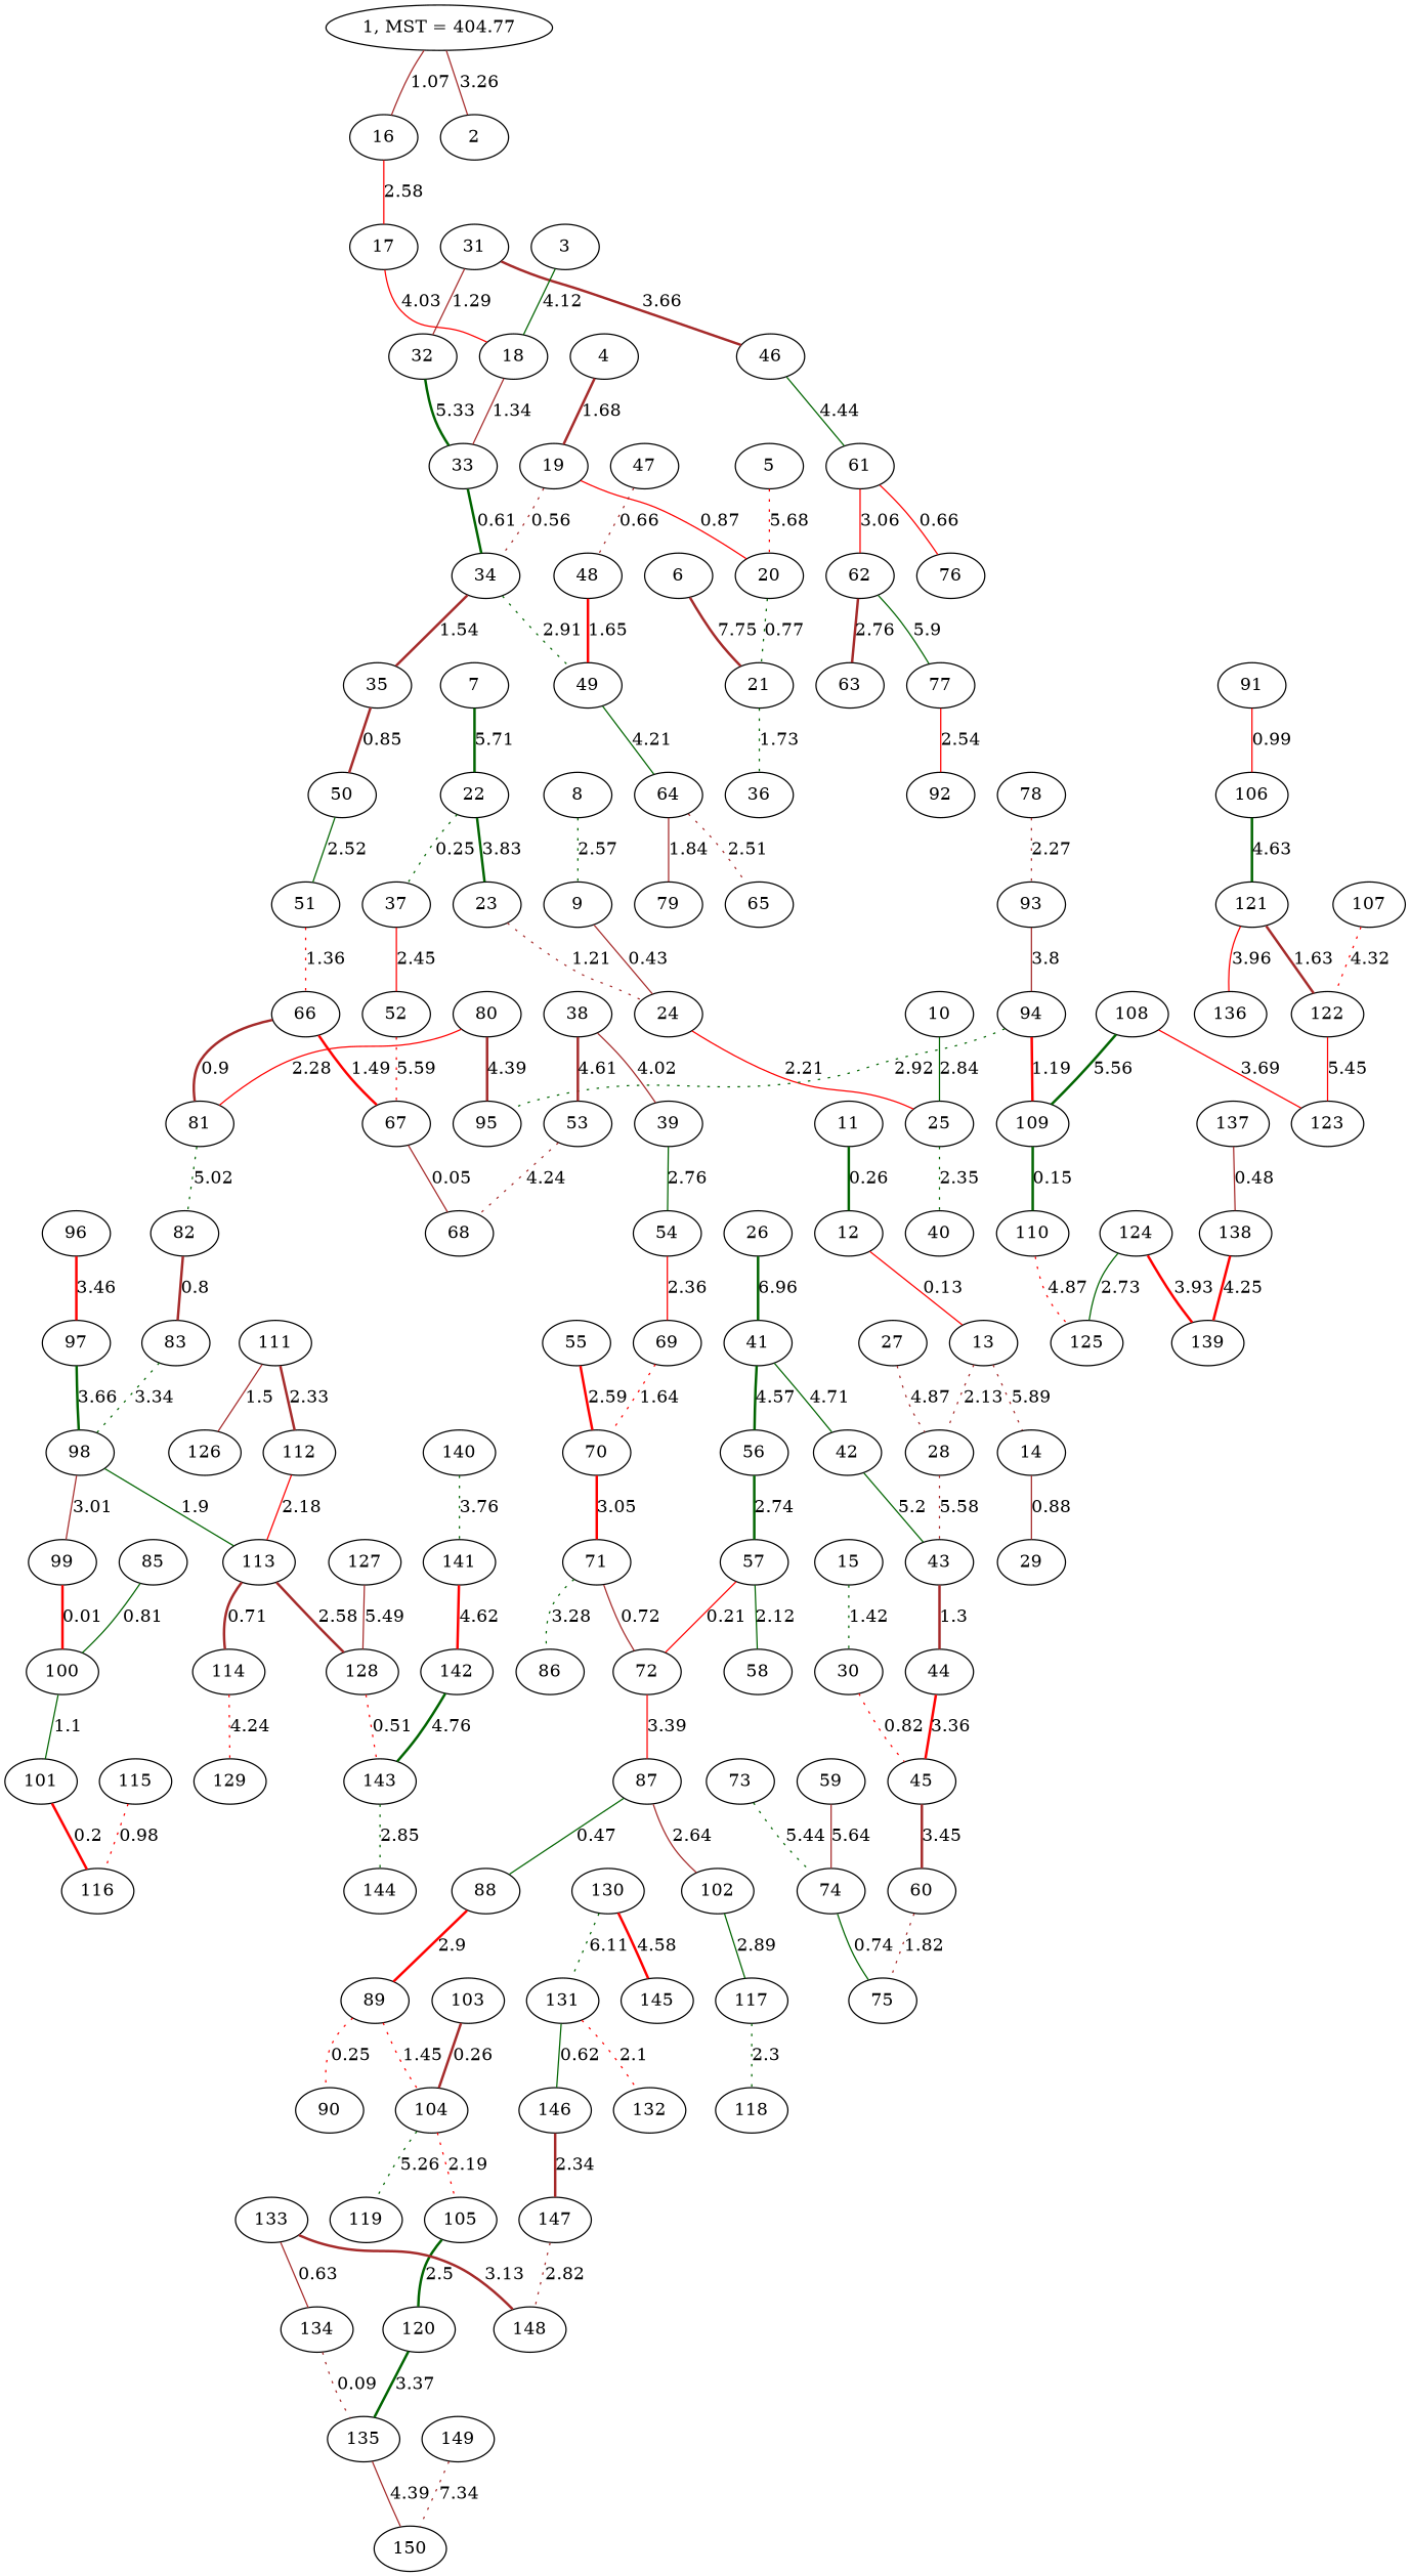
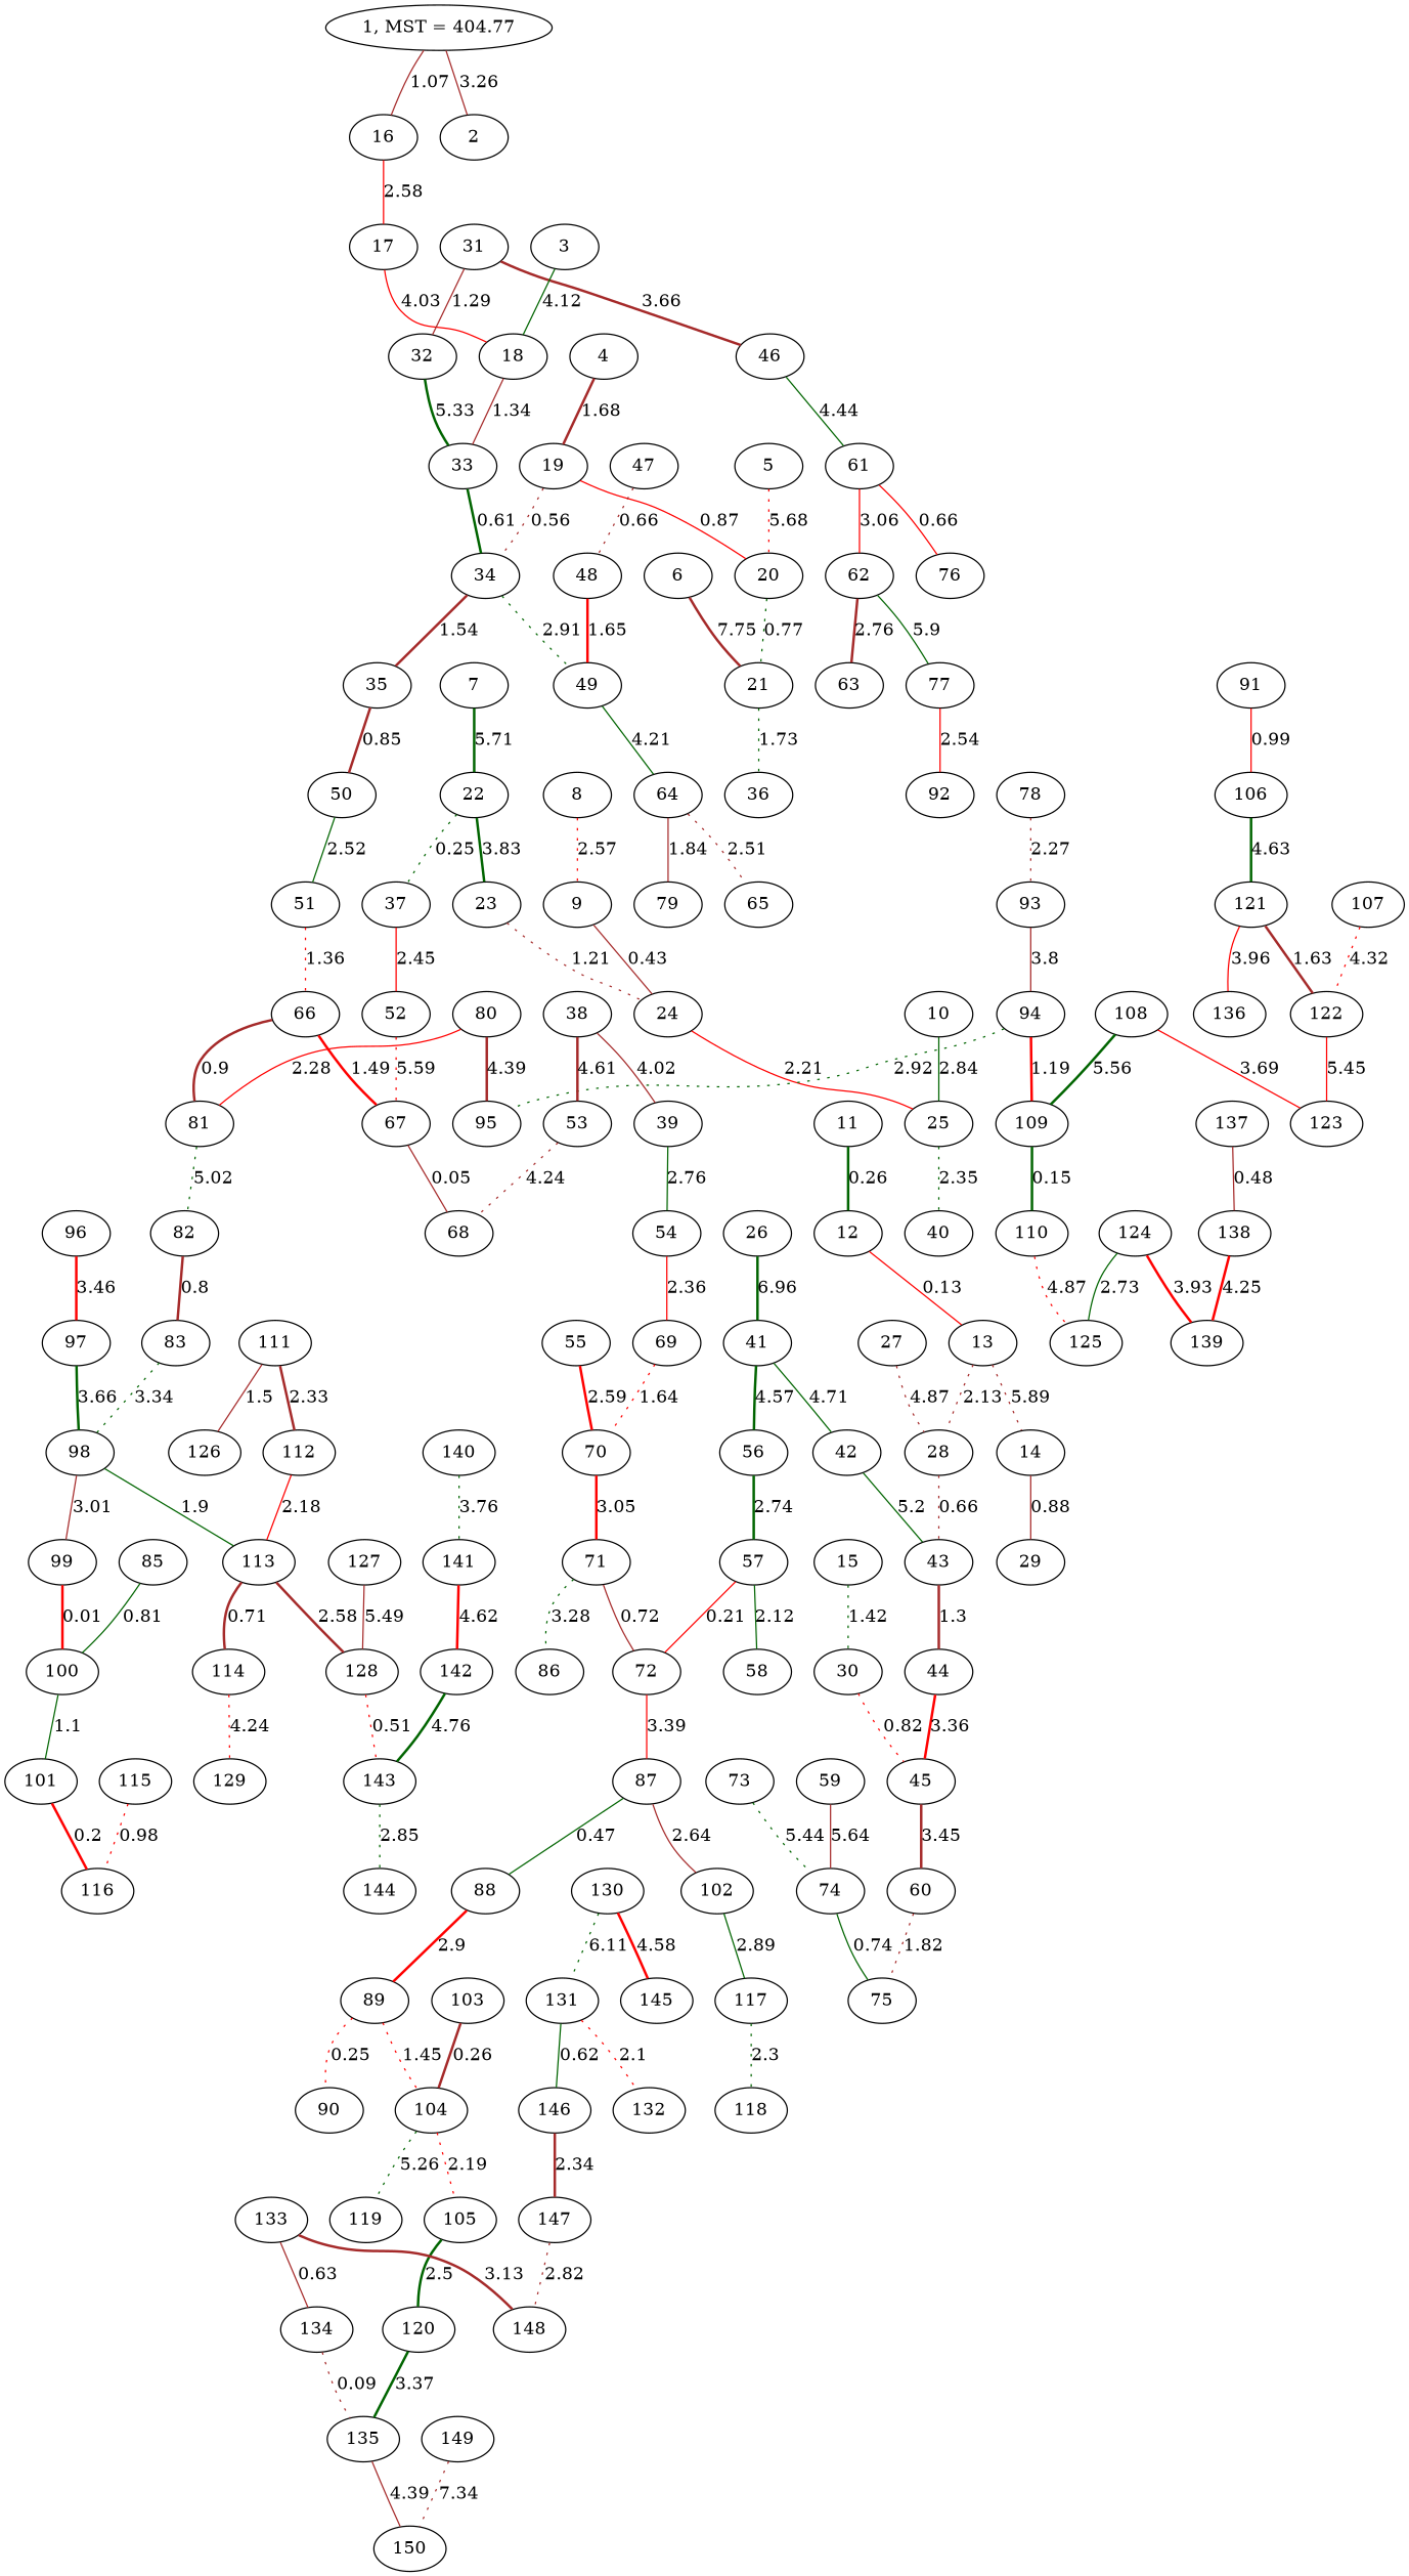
  graph {
    fontname="DejaVu Serif"
    node [fontname="DejaVu Serif"]
    edge [color=brown fontname="DejaVu Serif" style=solid]
    99
    100
    101
    116
    67
    68
    134
    135
    150
    12
    13
    14
    28
    29
    43
    109
    110
    125
    57
    72
    58
    87
    88
    102
    89
    90
    104
    105
    119
    22
    37
    23
    52
    24
    103
    120
    11
    9
    25
    40
    117
    137
    138
    139
    128
    143
    144
    19
    34
    20
    35
    49
    21
    50
    64
    33
    131
    146
    132
    147
    148
    133
    61
    76
    62
    77
    63
    47
    48
    113
    114
    129
    71
    86
    74
    75
    36
    82
    83
    98
    85
    30
    45
    60
    51
    66
    81
    115
    91
    106
    121
    122
    136
    n94 [label="1, MST = 404.77"]
    16
    2
    17
    18
    94
    95
    31
    32
    46
    44
    15
    111
    126
    112
    123
    79
    65
    69
    70
    4
    78
    93
    80
    118
    54
    92
    8
    55
    124
    56
    39
    10
    96
    97
    108
    140
    141
    142
    38
    53
    3
    107
    41
    42
    130
    145
    27
    73
    127
    59
    5
    7
    26
    149
    6
    99 -- 100 [color=red label=0.01 style=bold]
    100 -- 101 [color=darkgreen label=1.1]
    101 -- 116 [color=red label=0.2 style=bold]
    67 -- 68 [label=0.05]
    134 -- 135 [label=0.09 style=dotted]
    135 -- 150 [label=4.39]
    12 -- 13 [color=red label=0.13]
    13 -- 14 [label=5.89 style=dotted]
    13 -- 28 [label=2.13 style=dotted]
    14 -- 29 [label=0.88]
-   28 -- 43 [label=5.58 style=dotted]
+   28 -- 43 [label=0.66 style=dotted]
    43 -- 44 [label=1.3 style=bold]
    109 -- 110 [color=darkgreen label=0.15 style=bold]
    110 -- 125 [color=red label=4.87 style=dotted]
    57 -- 72 [color=red label=0.21]
    57 -- 58 [color=darkgreen label=2.12]
    72 -- 87 [color=red label=3.39]
    87 -- 88 [color=darkgreen label=0.47]
    87 -- 102 [label=2.64]
    88 -- 89 [color=red label=2.9 style=bold]
    102 -- 117 [color=darkgreen label=2.89]
    89 -- 90 [color=red label=0.25 style=dotted]
    89 -- 104 [color=red label=1.45 style=dotted]
    104 -- 105 [color=red label=2.19 style=dotted]
    104 -- 119 [color=darkgreen label=5.26 style=dotted]
    105 -- 120 [color=darkgreen label=2.5 style=bold]
    22 -- 37 [color=darkgreen label=0.25 style=dotted]
    22 -- 23 [color=darkgreen label=3.83 style=bold]
    37 -- 52 [color=red label=2.45]
    23 -- 24 [label=1.21 style=dotted]
    52 -- 67 [color=red label=5.59 style=dotted]
    24 -- 25 [color=red label=2.21]
    103 -- 104 [label=0.26 style=bold]
    120 -- 135 [color=darkgreen label=3.37 style=bold]
    11 -- 12 [color=darkgreen label=0.26 style=bold]
    9 -- 24 [label=0.43]
    25 -- 40 [color=darkgreen label=2.35 style=dotted]
    117 -- 118 [color=darkgreen label=2.3 style=dotted]
    137 -- 138 [label=0.48]
    138 -- 139 [color=red label=4.25 style=bold]
    128 -- 143 [color=red label=0.51 style=dotted]
    143 -- 144 [color=darkgreen label=2.85 style=dotted]
    19 -- 34 [label=0.56 style=dotted]
    19 -- 20 [color=red label=0.87]
    34 -- 35 [label=1.54 style=bold]
    34 -- 49 [color=darkgreen label=2.91 style=dotted]
    20 -- 21 [color=darkgreen label=0.77 style=dotted]
    35 -- 50 [label=0.85 style=bold]
    49 -- 64 [color=darkgreen label=4.21]
    21 -- 36 [color=darkgreen label=1.73 style=dotted]
    50 -- 51 [color=darkgreen label=2.52]
    64 -- 79 [label=1.84]
    64 -- 65 [label=2.51 style=dotted]
    33 -- 34 [color=darkgreen label=0.61 style=bold]
    131 -- 146 [color=darkgreen label=0.62]
    131 -- 132 [color=red label=2.1 style=dotted]
    146 -- 147 [label=2.34 style=bold]
    147 -- 148 [label=2.82 style=dotted]
    133 -- 134 [label=0.63]
    133 -- 148 [label=3.13 style=bold]
    61 -- 76 [color=red label=0.66]
    61 -- 62 [color=red label=3.06]
    62 -- 77 [color=darkgreen label=5.9]
    62 -- 63 [label=2.76 style=bold]
    77 -- 92 [color=red label=2.54]
    47 -- 48 [label=0.66 style=dotted]
    48 -- 49 [color=red label=1.65 style=bold]
    113 -- 128 [label=2.58 style=bold]
    113 -- 114 [label=0.71 style=bold]
    114 -- 129 [color=red label=4.24 style=dotted]
    71 -- 72 [label=0.72]
    71 -- 86 [color=darkgreen label=3.28 style=dotted]
    74 -- 75 [color=darkgreen label=0.74]
    82 -- 83 [label=0.8 style=bold]
    83 -- 98 [color=darkgreen label=3.34 style=dotted]
    98 -- 99 [label=3.01]
    98 -- 113 [color=darkgreen label=1.9]
    85 -- 100 [color=darkgreen label=0.81]
    30 -- 45 [color=red label=0.82 style=dotted]
    45 -- 60 [label=3.45 style=bold]
    60 -- 75 [label=1.82 style=dotted]
    51 -- 66 [color=red label=1.36 style=dotted]
    66 -- 67 [color=red label=1.49 style=bold]
    66 -- 81 [label=0.9 style=bold]
    81 -- 82 [color=darkgreen label=5.02 style=dotted]
    115 -- 116 [color=red label=0.98 style=dotted]
    91 -- 106 [color=red label=0.99]
    106 -- 121 [color=darkgreen label=4.63 style=bold]
    121 -- 122 [label=1.63 style=bold]
    121 -- 136 [color=red label=3.96]
    122 -- 123 [color=red label=5.45]
    n94 -- 16 [label=1.07]
    n94 -- 2 [label=3.26]
    16 -- 17 [color=red label=2.58]
    17 -- 18 [color=red label=4.03]
    18 -- 33 [label=1.34]
    94 -- 109 [color=red label=1.19 style=bold]
    94 -- 95 [color=darkgreen label=2.92 style=dotted]
    31 -- 32 [label=1.29]
    31 -- 46 [label=3.66 style=bold]
    32 -- 33 [color=darkgreen label=5.33 style=bold]
    46 -- 61 [color=darkgreen label=4.44]
    44 -- 45 [color=red label=3.36 style=bold]
    15 -- 30 [color=darkgreen label=1.42 style=dotted]
    111 -- 126 [label=1.5]
    111 -- 112 [label=2.33 style=bold]
    112 -- 113 [color=red label=2.18]
    69 -- 70 [color=red label=1.64 style=dotted]
    70 -- 71 [color=red label=3.05 style=bold]
    4 -- 19 [label=1.68 style=bold]
    78 -- 93 [label=2.27 style=dotted]
    93 -- 94 [label=3.8]
    80 -- 81 [color=red label=2.28]
    80 -- 95 [label=4.39 style=bold]
    54 -- 69 [color=red label=2.36]
-   8 -- 9 [color=darkgreen label=2.57 style=dotted]
+   8 -- 9 [color=red label=2.57 style=dotted]
    55 -- 70 [color=red label=2.59 style=bold]
    124 -- 125 [color=darkgreen label=2.73]
    124 -- 139 [color=red label=3.93 style=bold]
    56 -- 57 [color=darkgreen label=2.74 style=bold]
    39 -- 54 [color=darkgreen label=2.76]
    10 -- 25 [color=darkgreen label=2.84]
    96 -- 97 [color=red label=3.46 style=bold]
    97 -- 98 [color=darkgreen label=3.66 style=bold]
    108 -- 109 [color=darkgreen label=5.56 style=bold]
    108 -- 123 [color=red label=3.69]
    140 -- 141 [color=darkgreen label=3.76 style=dotted]
    141 -- 142 [color=red label=4.62 style=bold]
    142 -- 143 [color=darkgreen label=4.76 style=bold]
    38 -- 39 [label=4.02]
    38 -- 53 [label=4.61 style=bold]
    53 -- 68 [label=4.24 style=dotted]
    3 -- 18 [color=darkgreen label=4.12]
    107 -- 122 [color=red label=4.32 style=dotted]
    41 -- 56 [color=darkgreen label=4.57 style=bold]
    41 -- 42 [color=darkgreen label=4.71]
    42 -- 43 [color=darkgreen label=5.2]
    130 -- 131 [color=darkgreen label=6.11 style=dotted]
    130 -- 145 [color=red label=4.58 style=bold]
    27 -- 28 [label=4.87 style=dotted]
    73 -- 74 [color=darkgreen label=5.44 style=dotted]
    127 -- 128 [label=5.49]
    59 -- 74 [label=5.64]
    5 -- 20 [color=red label=5.68 style=dotted]
    7 -- 22 [color=darkgreen label=5.71 style=bold]
    26 -- 41 [color=darkgreen label=6.96 style=bold]
    149 -- 150 [label=7.34 style=dotted]
    6 -- 21 [label=7.75 style=bold]
  }
